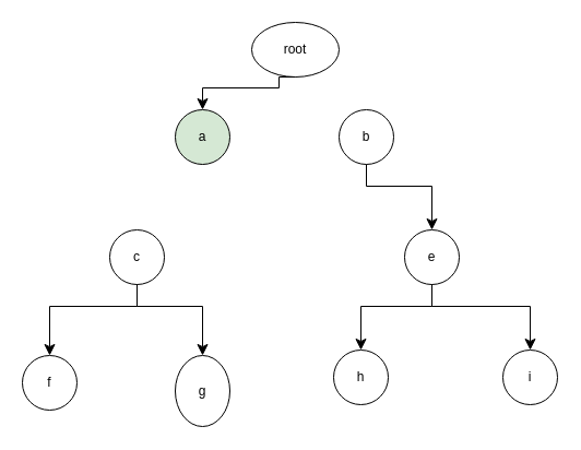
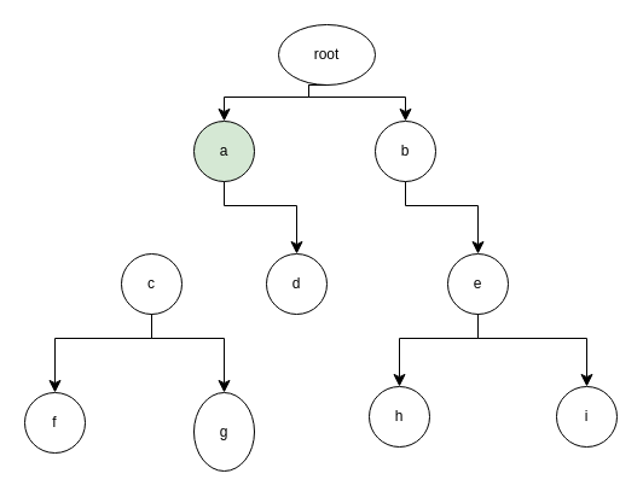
  <mxCell id="0" />
  <mxCell id="1" parent="0" />
  <mxCell id="2" value="root" style="ellipse;whiteSpace=wrap;html=1;aspect=fixed;" vertex="1" parent="1"><mxGeometry x="230" y="20" width="80" height="50" as="geometry" /></mxCell>
  <mxCell id="3" value="a" style="ellipse;whiteSpace=wrap;html=1;aspect=fixed;fillColor=#d5e8d4;" vertex="1" parent="1"><mxGeometry x="160" y="100" width="50" height="50" as="geometry" /></mxCell>
  <mxCell id="4" value="b" style="ellipse;whiteSpace=wrap;html=1;aspect=fixed;" vertex="1" parent="1"><mxGeometry x="310" y="100" width="50" height="50" as="geometry" /></mxCell>
  <mxCell id="5" value="c" style="ellipse;whiteSpace=wrap;html=1;aspect=fixed;" vertex="1" parent="1"><mxGeometry x="100" y="210" width="50" height="50" as="geometry" /></mxCell>
  <mxCell id="6" value="g" style="ellipse;whiteSpace=wrap;html=1;aspect=fixed;" vertex="1" parent="1"><mxGeometry x="160" y="325" width="50" height="65" as="geometry" /></mxCell>
  <mxCell id="7" value="f" style="ellipse;whiteSpace=wrap;html=1;aspect=fixed;" vertex="1" parent="1"><mxGeometry x="20" y="325" width="50" height="50" as="geometry" /></mxCell>
  <mxCell id="8" value="i" style="ellipse;whiteSpace=wrap;html=1;aspect=fixed;" vertex="1" parent="1"><mxGeometry x="460" y="320" width="50" height="50" as="geometry" /></mxCell>
  <mxCell id="9" value="h" style="ellipse;whiteSpace=wrap;html=1;aspect=fixed;" vertex="1" parent="1"><mxGeometry x="305" y="320" width="50" height="50" as="geometry" /></mxCell>
  <mxCell id="10" value="e" style="ellipse;whiteSpace=wrap;html=1;aspect=fixed;" vertex="1" parent="1"><mxGeometry x="370" y="210" width="50" height="50" as="geometry" /></mxCell>
+ <mxCell id="11" value="d" style="ellipse;whiteSpace=wrap;html=1;aspect=fixed;" vertex="1" parent="1"><mxGeometry x="220" y="210" width="50" height="50" as="geometry" /></mxCell>
  <mxCell id="12" value="" style="edgeStyle=segmentEdgeStyle;endArrow=classic;html=1;curved=0;rounded=0;endSize=8;startSize=8;exitX=0.5;exitY=1;exitDx=0;exitDy=0;entryX=0.5;entryY=0;entryDx=0;entryDy=0;" edge="1" parent="1" source="2" target="3"><mxGeometry width="50" height="50" relative="1" as="geometry"><mxPoint x="240" y="250" as="sourcePoint" /><mxPoint x="290" y="200" as="targetPoint" /><Array as="points"><mxPoint x="255" y="80" /><mxPoint x="185" y="80" /></Array></mxGeometry></mxCell>
+ <mxCell id="13" value="" style="edgeStyle=segmentEdgeStyle;endArrow=classic;html=1;curved=0;rounded=0;endSize=8;startSize=8;exitX=0.5;exitY=1;exitDx=0;exitDy=0;entryX=0.5;entryY=0;entryDx=0;entryDy=0;" edge="1" parent="1" source="2" target="4"><mxGeometry width="50" height="50" relative="1" as="geometry"><mxPoint x="265" y="80" as="sourcePoint" /><mxPoint x="195" y="110" as="targetPoint" /><Array as="points"><mxPoint x="255" y="80" /><mxPoint x="335" y="80" /></Array></mxGeometry></mxCell>
  <mxCell id="14" value="" style="edgeStyle=segmentEdgeStyle;endArrow=classic;html=1;curved=0;rounded=0;endSize=8;startSize=8;entryX=0.5;entryY=0;entryDx=0;entryDy=0;" edge="1" parent="1" target="6"><mxGeometry width="50" height="50" relative="1" as="geometry"><mxPoint x="125" y="260" as="sourcePoint" /><mxPoint x="205" y="120" as="targetPoint" /><Array as="points"><mxPoint x="125" y="280" /><mxPoint x="185" y="280" /></Array></mxGeometry></mxCell>
  <mxCell id="15" value="" style="edgeStyle=segmentEdgeStyle;endArrow=classic;html=1;curved=0;rounded=0;endSize=8;startSize=8;exitX=0.5;exitY=1;exitDx=0;exitDy=0;entryX=0.5;entryY=0;entryDx=0;entryDy=0;" edge="1" parent="1" source="5" target="7"><mxGeometry width="50" height="50" relative="1" as="geometry"><mxPoint x="285" y="100" as="sourcePoint" /><mxPoint x="215" y="130" as="targetPoint" /><Array as="points"><mxPoint x="125" y="280" /><mxPoint x="45" y="280" /></Array></mxGeometry></mxCell>
+ <mxCell id="16" value="" style="edgeStyle=segmentEdgeStyle;endArrow=classic;html=1;curved=0;rounded=0;endSize=8;startSize=8;exitX=0.5;exitY=1;exitDx=0;exitDy=0;entryX=0.5;entryY=0;entryDx=0;entryDy=0;" edge="1" parent="1" source="3" target="11"><mxGeometry width="50" height="50" relative="1" as="geometry"><mxPoint x="295" y="110" as="sourcePoint" /><mxPoint x="225" y="140" as="targetPoint" /><Array as="points"><mxPoint x="185" y="170" /><mxPoint x="245" y="170" /></Array></mxGeometry></mxCell>
  <mxCell id="17" value="" style="edgeStyle=segmentEdgeStyle;endArrow=classic;html=1;curved=0;rounded=0;endSize=8;startSize=8;exitX=0.5;exitY=1;exitDx=0;exitDy=0;entryX=0.5;entryY=0;entryDx=0;entryDy=0;" edge="1" parent="1" source="4" target="10"><mxGeometry width="50" height="50" relative="1" as="geometry"><mxPoint x="315" y="130" as="sourcePoint" /><mxPoint x="245" y="160" as="targetPoint" /><Array as="points"><mxPoint x="335" y="170" /><mxPoint x="395" y="170" /></Array></mxGeometry></mxCell>
  <mxCell id="18" value="" style="edgeStyle=segmentEdgeStyle;endArrow=classic;html=1;curved=0;rounded=0;endSize=8;startSize=8;exitX=0.5;exitY=1;exitDx=0;exitDy=0;entryX=0.5;entryY=0;entryDx=0;entryDy=0;" edge="1" parent="1" source="10" target="9"><mxGeometry width="50" height="50" relative="1" as="geometry"><mxPoint x="345" y="160" as="sourcePoint" /><mxPoint x="405" y="220" as="targetPoint" /><Array as="points"><mxPoint x="395" y="280" /><mxPoint x="330" y="280" /></Array></mxGeometry></mxCell>
  <mxCell id="19" value="" style="edgeStyle=segmentEdgeStyle;endArrow=classic;html=1;curved=0;rounded=0;endSize=8;startSize=8;exitX=0.5;exitY=1;exitDx=0;exitDy=0;entryX=0.5;entryY=0;entryDx=0;entryDy=0;" edge="1" parent="1" source="10" target="8"><mxGeometry width="50" height="50" relative="1" as="geometry"><mxPoint x="355" y="170" as="sourcePoint" /><mxPoint x="415" y="230" as="targetPoint" /><Array as="points"><mxPoint x="395" y="280" /><mxPoint x="485" y="280" /></Array></mxGeometry></mxCell>
